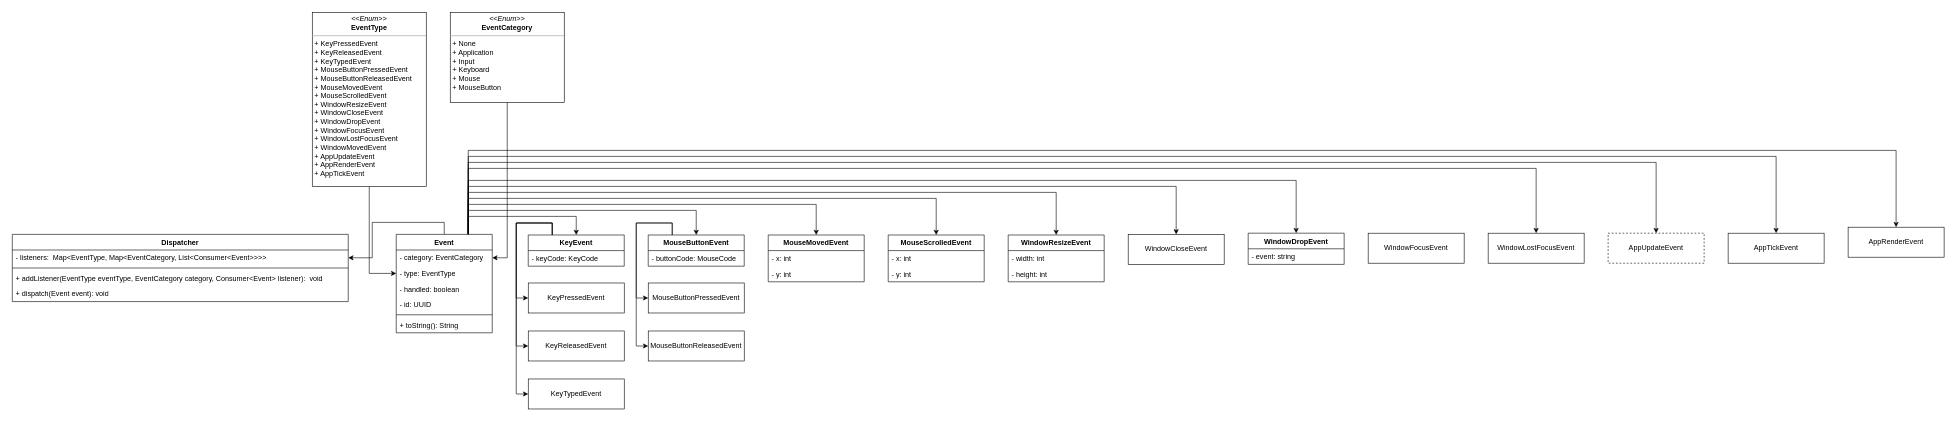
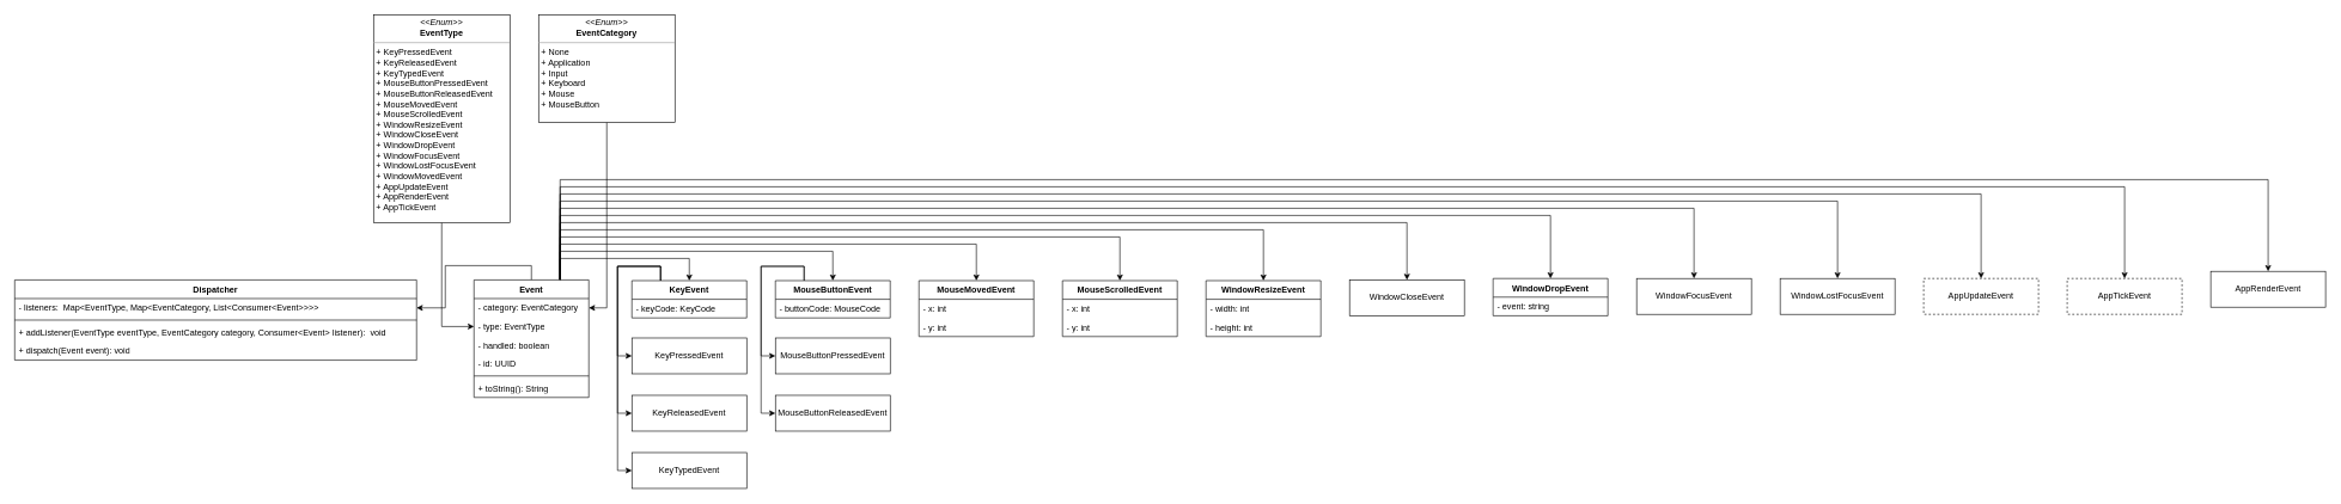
  <mxCell id="0" />
  <mxCell id="1" parent="0" />
  <mxCell id="2" style="edgeStyle=orthogonalEdgeStyle;rounded=0;orthogonalLoop=1;jettySize=auto;html=1;exitX=0.5;exitY=0;exitDx=0;exitDy=0;entryX=1;entryY=0.5;entryDx=0;entryDy=0;" edge="1" parent="1" source="15" target="23"><mxGeometry relative="1" as="geometry" /></mxCell>
  <mxCell id="3" style="edgeStyle=orthogonalEdgeStyle;rounded=0;orthogonalLoop=1;jettySize=auto;html=1;exitX=0.75;exitY=0;exitDx=0;exitDy=0;entryX=0.5;entryY=0;entryDx=0;entryDy=0;" edge="1" parent="1" source="15" target="34"><mxGeometry relative="1" as="geometry"><Array as="points"><mxPoint x="780" y="360" /><mxPoint x="960" y="360" /></Array></mxGeometry></mxCell>
  <mxCell id="4" style="edgeStyle=orthogonalEdgeStyle;rounded=0;orthogonalLoop=1;jettySize=auto;html=1;exitX=0.75;exitY=0;exitDx=0;exitDy=0;entryX=0.5;entryY=0;entryDx=0;entryDy=0;" edge="1" parent="1" source="15" target="38"><mxGeometry relative="1" as="geometry"><Array as="points"><mxPoint x="780" y="350" /><mxPoint x="1160" y="350" /></Array></mxGeometry></mxCell>
  <mxCell id="5" style="edgeStyle=orthogonalEdgeStyle;rounded=0;orthogonalLoop=1;jettySize=auto;html=1;exitX=0.75;exitY=0;exitDx=0;exitDy=0;entryX=0.5;entryY=0;entryDx=0;entryDy=0;" edge="1" parent="1" source="15" target="40"><mxGeometry relative="1" as="geometry"><Array as="points"><mxPoint x="780" y="340" /><mxPoint x="1360" y="340" /></Array></mxGeometry></mxCell>
  <mxCell id="6" style="edgeStyle=orthogonalEdgeStyle;rounded=0;orthogonalLoop=1;jettySize=auto;html=1;exitX=0.75;exitY=0;exitDx=0;exitDy=0;entryX=0.5;entryY=0;entryDx=0;entryDy=0;" edge="1" parent="1" source="15" target="48"><mxGeometry relative="1" as="geometry"><Array as="points"><mxPoint x="780" y="330" /><mxPoint x="1560" y="330" /></Array></mxGeometry></mxCell>
  <mxCell id="7" style="edgeStyle=orthogonalEdgeStyle;rounded=0;orthogonalLoop=1;jettySize=auto;html=1;exitX=0.75;exitY=0;exitDx=0;exitDy=0;entryX=0.5;entryY=0;entryDx=0;entryDy=0;" edge="1" parent="1" source="15" target="51"><mxGeometry relative="1" as="geometry"><Array as="points"><mxPoint x="780" y="320" /><mxPoint x="1760" y="320" /></Array></mxGeometry></mxCell>
  <mxCell id="8" style="edgeStyle=orthogonalEdgeStyle;rounded=0;orthogonalLoop=1;jettySize=auto;html=1;exitX=0.75;exitY=0;exitDx=0;exitDy=0;entryX=0.5;entryY=0;entryDx=0;entryDy=0;" edge="1" parent="1" source="15" target="56"><mxGeometry relative="1" as="geometry"><Array as="points"><mxPoint x="780" y="310" /><mxPoint x="1960" y="310" /></Array></mxGeometry></mxCell>
  <mxCell id="9" style="edgeStyle=orthogonalEdgeStyle;rounded=0;orthogonalLoop=1;jettySize=auto;html=1;exitX=0.75;exitY=0;exitDx=0;exitDy=0;entryX=0.5;entryY=0;entryDx=0;entryDy=0;" edge="1" parent="1" source="15" target="54"><mxGeometry relative="1" as="geometry"><Array as="points"><mxPoint x="780" y="300" /><mxPoint x="2160" y="300" /></Array></mxGeometry></mxCell>
+ <mxCell id="10" style="edgeStyle=orthogonalEdgeStyle;rounded=0;orthogonalLoop=1;jettySize=auto;html=1;exitX=0.75;exitY=0;exitDx=0;exitDy=0;entryX=0.5;entryY=0;entryDx=0;entryDy=0;" edge="1" parent="1" source="15" target="57"><mxGeometry relative="1" as="geometry"><Array as="points"><mxPoint x="780" y="290" /><mxPoint x="2360" y="290" /></Array></mxGeometry></mxCell>
  <mxCell id="11" style="edgeStyle=orthogonalEdgeStyle;rounded=0;orthogonalLoop=1;jettySize=auto;html=1;exitX=0.75;exitY=0;exitDx=0;exitDy=0;entryX=0.5;entryY=0;entryDx=0;entryDy=0;" edge="1" parent="1" source="15" target="58"><mxGeometry relative="1" as="geometry"><Array as="points"><mxPoint x="780" y="280" /><mxPoint x="2560" y="280" /></Array></mxGeometry></mxCell>
  <mxCell id="12" style="edgeStyle=orthogonalEdgeStyle;rounded=0;orthogonalLoop=1;jettySize=auto;html=1;exitX=0.75;exitY=0;exitDx=0;exitDy=0;entryX=0.5;entryY=0;entryDx=0;entryDy=0;" edge="1" parent="1" source="15" target="59"><mxGeometry relative="1" as="geometry"><Array as="points"><mxPoint x="780" y="270" /><mxPoint x="2760" y="270" /></Array></mxGeometry></mxCell>
  <mxCell id="13" style="edgeStyle=orthogonalEdgeStyle;rounded=0;orthogonalLoop=1;jettySize=auto;html=1;exitX=0.75;exitY=0;exitDx=0;exitDy=0;entryX=0.5;entryY=0;entryDx=0;entryDy=0;" edge="1" parent="1" source="15" target="60"><mxGeometry relative="1" as="geometry"><Array as="points"><mxPoint x="780" y="260" /><mxPoint x="2960" y="260" /></Array></mxGeometry></mxCell>
  <mxCell id="14" style="edgeStyle=orthogonalEdgeStyle;rounded=0;orthogonalLoop=1;jettySize=auto;html=1;exitX=0.75;exitY=0;exitDx=0;exitDy=0;entryX=0.5;entryY=0;entryDx=0;entryDy=0;" edge="1" parent="1" source="15" target="61"><mxGeometry relative="1" as="geometry"><Array as="points"><mxPoint x="780" y="250" /><mxPoint x="3160" y="250" /></Array></mxGeometry></mxCell>
  <mxCell id="15" value="Event" style="swimlane;fontStyle=1;align=center;verticalAlign=top;childLayout=stackLayout;horizontal=1;startSize=26;horizontalStack=0;resizeParent=1;resizeParentMax=0;resizeLast=0;collapsible=1;marginBottom=0;whiteSpace=wrap;html=1;" parent="1" vertex="1"><mxGeometry x="660" y="390" width="160" height="164" as="geometry" /></mxCell>
  <mxCell id="16" value="- category: EventCategory" style="text;strokeColor=none;fillColor=none;align=left;verticalAlign=top;spacingLeft=4;spacingRight=4;overflow=hidden;rotatable=0;points=[[0,0.5],[1,0.5]];portConstraint=eastwest;whiteSpace=wrap;html=1;" parent="15" vertex="1"><mxGeometry y="26" width="160" height="26" as="geometry" /></mxCell>
  <mxCell id="17" value="- type: EventType" style="text;strokeColor=none;fillColor=none;align=left;verticalAlign=top;spacingLeft=4;spacingRight=4;overflow=hidden;rotatable=0;points=[[0,0.5],[1,0.5]];portConstraint=eastwest;whiteSpace=wrap;html=1;" parent="15" vertex="1"><mxGeometry y="52" width="160" height="26" as="geometry" /></mxCell>
  <mxCell id="18" value="- handled: boolean" style="text;strokeColor=none;fillColor=none;align=left;verticalAlign=top;spacingLeft=4;spacingRight=4;overflow=hidden;rotatable=0;points=[[0,0.5],[1,0.5]];portConstraint=eastwest;whiteSpace=wrap;html=1;" parent="15" vertex="1"><mxGeometry y="78" width="160" height="26" as="geometry" /></mxCell>
  <mxCell id="19" value="- id: UUID" style="text;strokeColor=none;fillColor=none;align=left;verticalAlign=top;spacingLeft=4;spacingRight=4;overflow=hidden;rotatable=0;points=[[0,0.5],[1,0.5]];portConstraint=eastwest;whiteSpace=wrap;html=1;" vertex="1" parent="15"><mxGeometry y="104" width="160" height="26" as="geometry" /></mxCell>
  <mxCell id="20" value="" style="line;strokeWidth=1;fillColor=none;align=left;verticalAlign=middle;spacingTop=-1;spacingLeft=3;spacingRight=3;rotatable=0;labelPosition=right;points=[];portConstraint=eastwest;strokeColor=inherit;" parent="15" vertex="1"><mxGeometry y="130" width="160" height="8" as="geometry" /></mxCell>
  <mxCell id="21" value="+ toString(): String" style="text;strokeColor=none;fillColor=none;align=left;verticalAlign=top;spacingLeft=4;spacingRight=4;overflow=hidden;rotatable=0;points=[[0,0.5],[1,0.5]];portConstraint=eastwest;whiteSpace=wrap;html=1;" parent="15" vertex="1"><mxGeometry y="138" width="160" height="26" as="geometry" /></mxCell>
  <mxCell id="22" value="Dispatcher" style="swimlane;fontStyle=1;align=center;verticalAlign=top;childLayout=stackLayout;horizontal=1;startSize=26;horizontalStack=0;resizeParent=1;resizeParentMax=0;resizeLast=0;collapsible=1;marginBottom=0;whiteSpace=wrap;html=1;" parent="1" vertex="1"><mxGeometry x="20" y="390" width="560" height="112" as="geometry" /></mxCell>
  <mxCell id="23" value="- listeners:&amp;nbsp; Map&amp;lt;EventType, Map&amp;lt;EventCategory, List&amp;lt;Consumer&amp;lt;Event&amp;gt;&amp;gt;&amp;gt;&amp;gt;" style="text;strokeColor=none;fillColor=none;align=left;verticalAlign=top;spacingLeft=4;spacingRight=4;overflow=hidden;rotatable=0;points=[[0,0.5],[1,0.5]];portConstraint=eastwest;whiteSpace=wrap;html=1;" parent="22" vertex="1"><mxGeometry y="26" width="560" height="26" as="geometry" /></mxCell>
  <mxCell id="24" value="" style="line;strokeWidth=1;fillColor=none;align=left;verticalAlign=middle;spacingTop=-1;spacingLeft=3;spacingRight=3;rotatable=0;labelPosition=right;points=[];portConstraint=eastwest;strokeColor=inherit;" parent="22" vertex="1"><mxGeometry y="52" width="560" height="8" as="geometry" /></mxCell>
  <mxCell id="25" value="+ addListener(EventType eventType, EventCategory category, Consumer&amp;lt;Event&amp;gt; listener):&amp;nbsp; void" style="text;strokeColor=none;fillColor=none;align=left;verticalAlign=top;spacingLeft=4;spacingRight=4;overflow=hidden;rotatable=0;points=[[0,0.5],[1,0.5]];portConstraint=eastwest;whiteSpace=wrap;html=1;" parent="22" vertex="1"><mxGeometry y="60" width="560" height="26" as="geometry" /></mxCell>
  <mxCell id="26" value="+ dispatch(Event event): void" style="text;strokeColor=none;fillColor=none;align=left;verticalAlign=top;spacingLeft=4;spacingRight=4;overflow=hidden;rotatable=0;points=[[0,0.5],[1,0.5]];portConstraint=eastwest;whiteSpace=wrap;html=1;" parent="22" vertex="1"><mxGeometry y="86" width="560" height="26" as="geometry" /></mxCell>
  <mxCell id="27" style="edgeStyle=orthogonalEdgeStyle;rounded=0;orthogonalLoop=1;jettySize=auto;html=1;exitX=0.5;exitY=1;exitDx=0;exitDy=0;entryX=0;entryY=0.5;entryDx=0;entryDy=0;" edge="1" parent="1" source="28" target="17"><mxGeometry relative="1" as="geometry" /></mxCell>
  <mxCell id="28" value="&lt;p style=&quot;margin:0px;margin-top:4px;text-align:center;&quot;&gt;&lt;i&gt;&amp;lt;&amp;lt;Enum&amp;gt;&amp;gt;&lt;/i&gt;&lt;br&gt;&lt;b&gt;EventType&lt;/b&gt;&lt;/p&gt;&lt;hr size=&quot;1&quot;&gt;&lt;p style=&quot;margin:0px;margin-left:4px;&quot;&gt;+ KeyPressedEvent&lt;/p&gt;&lt;p style=&quot;margin:0px;margin-left:4px;&quot;&gt;+ KeyReleasedEvent&lt;/p&gt;&lt;p style=&quot;margin:0px;margin-left:4px;&quot;&gt;+ KeyTypedEvent&lt;/p&gt;&lt;p style=&quot;margin:0px;margin-left:4px;&quot;&gt;+ MouseButtonPressedEvent&lt;/p&gt;&lt;p style=&quot;margin:0px;margin-left:4px;&quot;&gt;+ MouseButtonReleasedEvent&lt;/p&gt;&lt;p style=&quot;margin:0px;margin-left:4px;&quot;&gt;+ MouseMovedEvent&lt;/p&gt;&lt;p style=&quot;margin:0px;margin-left:4px;&quot;&gt;+ MouseScrolledEvent&lt;/p&gt;&lt;p style=&quot;margin:0px;margin-left:4px;&quot;&gt;+ WindowResizeEvent&lt;/p&gt;&lt;p style=&quot;margin:0px;margin-left:4px;&quot;&gt;+ WindowCloseEvent&lt;/p&gt;&lt;p style=&quot;margin:0px;margin-left:4px;&quot;&gt;+ WindowDropEvent&lt;/p&gt;&lt;p style=&quot;margin:0px;margin-left:4px;&quot;&gt;+ WindowFocusEvent&lt;/p&gt;&lt;p style=&quot;margin:0px;margin-left:4px;&quot;&gt;+ WindowLostFocusEvent&lt;/p&gt;&lt;p style=&quot;margin:0px;margin-left:4px;&quot;&gt;+ WindowMovedEvent&lt;/p&gt;&lt;p style=&quot;margin:0px;margin-left:4px;&quot;&gt;+ AppUpdateEvent&lt;/p&gt;&lt;p style=&quot;margin:0px;margin-left:4px;&quot;&gt;+ AppRenderEvent&lt;/p&gt;&lt;p style=&quot;margin:0px;margin-left:4px;&quot;&gt;+ AppTickEvent&lt;/p&gt;" style="verticalAlign=top;align=left;overflow=fill;fontSize=12;fontFamily=Helvetica;html=1;whiteSpace=wrap;" vertex="1" parent="1"><mxGeometry x="520" y="20" width="190" height="290" as="geometry" /></mxCell>
  <mxCell id="29" style="edgeStyle=orthogonalEdgeStyle;rounded=0;orthogonalLoop=1;jettySize=auto;html=1;exitX=0.5;exitY=1;exitDx=0;exitDy=0;entryX=1;entryY=0.5;entryDx=0;entryDy=0;" edge="1" parent="1" source="30" target="16"><mxGeometry relative="1" as="geometry" /></mxCell>
  <mxCell id="30" value="&lt;p style=&quot;margin:0px;margin-top:4px;text-align:center;&quot;&gt;&lt;i&gt;&amp;lt;&amp;lt;Enum&amp;gt;&amp;gt;&lt;/i&gt;&lt;br&gt;&lt;b&gt;EventCategory&lt;/b&gt;&lt;/p&gt;&lt;hr size=&quot;1&quot;&gt;&lt;p style=&quot;margin:0px;margin-left:4px;&quot;&gt;+ None&lt;/p&gt;&lt;p style=&quot;margin:0px;margin-left:4px;&quot;&gt;+ Application&lt;/p&gt;&lt;p style=&quot;margin:0px;margin-left:4px;&quot;&gt;+ Input&lt;/p&gt;&lt;p style=&quot;margin:0px;margin-left:4px;&quot;&gt;+ Keyboard&lt;/p&gt;&lt;p style=&quot;margin:0px;margin-left:4px;&quot;&gt;+ Mouse&lt;/p&gt;&lt;p style=&quot;margin:0px;margin-left:4px;&quot;&gt;+ MouseButton&lt;/p&gt;" style="verticalAlign=top;align=left;overflow=fill;fontSize=12;fontFamily=Helvetica;html=1;whiteSpace=wrap;" vertex="1" parent="1"><mxGeometry x="750" y="20" width="190" height="150" as="geometry" /></mxCell>
  <mxCell id="31" style="edgeStyle=orthogonalEdgeStyle;rounded=0;orthogonalLoop=1;jettySize=auto;html=1;exitX=0.25;exitY=0;exitDx=0;exitDy=0;entryX=0;entryY=0.5;entryDx=0;entryDy=0;" edge="1" parent="1" source="34" target="43"><mxGeometry relative="1" as="geometry"><Array as="points"><mxPoint x="920" y="371" /><mxPoint x="860" y="371" /><mxPoint x="860" y="496" /></Array></mxGeometry></mxCell>
  <mxCell id="32" style="edgeStyle=orthogonalEdgeStyle;rounded=0;orthogonalLoop=1;jettySize=auto;html=1;exitX=0.25;exitY=0;exitDx=0;exitDy=0;entryX=0;entryY=0.5;entryDx=0;entryDy=0;" edge="1" parent="1" source="34" target="44"><mxGeometry relative="1" as="geometry"><Array as="points"><mxPoint x="920" y="371" /><mxPoint x="860" y="371" /><mxPoint x="860" y="576" /></Array></mxGeometry></mxCell>
  <mxCell id="33" style="edgeStyle=orthogonalEdgeStyle;rounded=0;orthogonalLoop=1;jettySize=auto;html=1;exitX=0.25;exitY=0;exitDx=0;exitDy=0;entryX=0;entryY=0.5;entryDx=0;entryDy=0;" edge="1" parent="1" source="34" target="45"><mxGeometry relative="1" as="geometry"><Array as="points"><mxPoint x="920" y="371" /><mxPoint x="860" y="371" /><mxPoint x="860" y="656" /></Array></mxGeometry></mxCell>
  <mxCell id="34" value="KeyEvent" style="swimlane;fontStyle=1;align=center;verticalAlign=top;childLayout=stackLayout;horizontal=1;startSize=26;horizontalStack=0;resizeParent=1;resizeParentMax=0;resizeLast=0;collapsible=1;marginBottom=0;whiteSpace=wrap;html=1;" vertex="1" parent="1"><mxGeometry x="880" y="391" width="160" height="52" as="geometry" /></mxCell>
  <mxCell id="35" value="- keyCode: KeyCode" style="text;strokeColor=none;fillColor=none;align=left;verticalAlign=top;spacingLeft=4;spacingRight=4;overflow=hidden;rotatable=0;points=[[0,0.5],[1,0.5]];portConstraint=eastwest;whiteSpace=wrap;html=1;" vertex="1" parent="34"><mxGeometry y="26" width="160" height="26" as="geometry" /></mxCell>
  <mxCell id="36" style="edgeStyle=orthogonalEdgeStyle;rounded=0;orthogonalLoop=1;jettySize=auto;html=1;exitX=0.25;exitY=0;exitDx=0;exitDy=0;entryX=0;entryY=0.5;entryDx=0;entryDy=0;" edge="1" parent="1" source="38" target="46"><mxGeometry relative="1" as="geometry"><Array as="points"><mxPoint x="1120" y="371" /><mxPoint x="1060" y="371" /><mxPoint x="1060" y="496" /></Array></mxGeometry></mxCell>
  <mxCell id="37" style="edgeStyle=orthogonalEdgeStyle;rounded=0;orthogonalLoop=1;jettySize=auto;html=1;exitX=0.25;exitY=0;exitDx=0;exitDy=0;entryX=0;entryY=0.5;entryDx=0;entryDy=0;" edge="1" parent="1" source="38" target="47"><mxGeometry relative="1" as="geometry"><Array as="points"><mxPoint x="1120" y="371" /><mxPoint x="1060" y="371" /><mxPoint x="1060" y="576" /></Array></mxGeometry></mxCell>
  <mxCell id="38" value="MouseButtonEvent" style="swimlane;fontStyle=1;align=center;verticalAlign=top;childLayout=stackLayout;horizontal=1;startSize=26;horizontalStack=0;resizeParent=1;resizeParentMax=0;resizeLast=0;collapsible=1;marginBottom=0;whiteSpace=wrap;html=1;" vertex="1" parent="1"><mxGeometry x="1080" y="391" width="160" height="52" as="geometry" /></mxCell>
  <mxCell id="39" value="- buttonCode: MouseCode" style="text;strokeColor=none;fillColor=none;align=left;verticalAlign=top;spacingLeft=4;spacingRight=4;overflow=hidden;rotatable=0;points=[[0,0.5],[1,0.5]];portConstraint=eastwest;whiteSpace=wrap;html=1;" vertex="1" parent="38"><mxGeometry y="26" width="160" height="26" as="geometry" /></mxCell>
  <mxCell id="40" value="MouseMovedEvent" style="swimlane;fontStyle=1;align=center;verticalAlign=top;childLayout=stackLayout;horizontal=1;startSize=26;horizontalStack=0;resizeParent=1;resizeParentMax=0;resizeLast=0;collapsible=1;marginBottom=0;whiteSpace=wrap;html=1;" vertex="1" parent="1"><mxGeometry x="1280" y="391" width="160" height="78" as="geometry" /></mxCell>
  <mxCell id="41" value="- x: int" style="text;strokeColor=none;fillColor=none;align=left;verticalAlign=top;spacingLeft=4;spacingRight=4;overflow=hidden;rotatable=0;points=[[0,0.5],[1,0.5]];portConstraint=eastwest;whiteSpace=wrap;html=1;" vertex="1" parent="40"><mxGeometry y="26" width="160" height="26" as="geometry" /></mxCell>
  <mxCell id="42" value="- y: int" style="text;strokeColor=none;fillColor=none;align=left;verticalAlign=top;spacingLeft=4;spacingRight=4;overflow=hidden;rotatable=0;points=[[0,0.5],[1,0.5]];portConstraint=eastwest;whiteSpace=wrap;html=1;" vertex="1" parent="40"><mxGeometry y="52" width="160" height="26" as="geometry" /></mxCell>
  <mxCell id="43" value="KeyPressedEvent" style="html=1;whiteSpace=wrap;" vertex="1" parent="1"><mxGeometry x="880" y="471" width="160" height="50" as="geometry" /></mxCell>
  <mxCell id="44" value="KeyReleasedEvent" style="html=1;whiteSpace=wrap;" vertex="1" parent="1"><mxGeometry x="880" y="551" width="160" height="50" as="geometry" /></mxCell>
  <mxCell id="45" value="KeyTypedEvent" style="html=1;whiteSpace=wrap;" vertex="1" parent="1"><mxGeometry x="880" y="631" width="160" height="50" as="geometry" /></mxCell>
  <mxCell id="46" value="MouseButtonPressedEvent" style="html=1;whiteSpace=wrap;" vertex="1" parent="1"><mxGeometry x="1080" y="471" width="160" height="50" as="geometry" /></mxCell>
  <mxCell id="47" value="MouseButtonReleasedEvent" style="html=1;whiteSpace=wrap;" vertex="1" parent="1"><mxGeometry x="1080" y="551" width="160" height="50" as="geometry" /></mxCell>
  <mxCell id="48" value="MouseScrolledEvent" style="swimlane;fontStyle=1;align=center;verticalAlign=top;childLayout=stackLayout;horizontal=1;startSize=26;horizontalStack=0;resizeParent=1;resizeParentMax=0;resizeLast=0;collapsible=1;marginBottom=0;whiteSpace=wrap;html=1;" vertex="1" parent="1"><mxGeometry x="1480" y="391" width="160" height="78" as="geometry" /></mxCell>
  <mxCell id="49" value="- x: int" style="text;strokeColor=none;fillColor=none;align=left;verticalAlign=top;spacingLeft=4;spacingRight=4;overflow=hidden;rotatable=0;points=[[0,0.5],[1,0.5]];portConstraint=eastwest;whiteSpace=wrap;html=1;" vertex="1" parent="48"><mxGeometry y="26" width="160" height="26" as="geometry" /></mxCell>
  <mxCell id="50" value="- y: int" style="text;strokeColor=none;fillColor=none;align=left;verticalAlign=top;spacingLeft=4;spacingRight=4;overflow=hidden;rotatable=0;points=[[0,0.5],[1,0.5]];portConstraint=eastwest;whiteSpace=wrap;html=1;" vertex="1" parent="48"><mxGeometry y="52" width="160" height="26" as="geometry" /></mxCell>
  <mxCell id="51" value="WindowResizeEvent" style="swimlane;fontStyle=1;align=center;verticalAlign=top;childLayout=stackLayout;horizontal=1;startSize=26;horizontalStack=0;resizeParent=1;resizeParentMax=0;resizeLast=0;collapsible=1;marginBottom=0;whiteSpace=wrap;html=1;" vertex="1" parent="1"><mxGeometry x="1680" y="391" width="160" height="78" as="geometry" /></mxCell>
  <mxCell id="52" value="- width: int" style="text;strokeColor=none;fillColor=none;align=left;verticalAlign=top;spacingLeft=4;spacingRight=4;overflow=hidden;rotatable=0;points=[[0,0.5],[1,0.5]];portConstraint=eastwest;whiteSpace=wrap;html=1;" vertex="1" parent="51"><mxGeometry y="26" width="160" height="26" as="geometry" /></mxCell>
  <mxCell id="53" value="- height: int" style="text;strokeColor=none;fillColor=none;align=left;verticalAlign=top;spacingLeft=4;spacingRight=4;overflow=hidden;rotatable=0;points=[[0,0.5],[1,0.5]];portConstraint=eastwest;whiteSpace=wrap;html=1;" vertex="1" parent="51"><mxGeometry y="52" width="160" height="26" as="geometry" /></mxCell>
  <mxCell id="54" value="WindowDropEvent" style="swimlane;fontStyle=1;align=center;verticalAlign=top;childLayout=stackLayout;horizontal=1;startSize=26;horizontalStack=0;resizeParent=1;resizeParentMax=0;resizeLast=0;collapsible=1;marginBottom=0;whiteSpace=wrap;html=1;" vertex="1" parent="1"><mxGeometry x="2080" y="388" width="160" height="52" as="geometry" /></mxCell>
  <mxCell id="55" value="- event: string" style="text;strokeColor=none;fillColor=none;align=left;verticalAlign=top;spacingLeft=4;spacingRight=4;overflow=hidden;rotatable=0;points=[[0,0.5],[1,0.5]];portConstraint=eastwest;whiteSpace=wrap;html=1;" vertex="1" parent="54"><mxGeometry y="26" width="160" height="26" as="geometry" /></mxCell>
  <mxCell id="56" value="WindowCloseEvent" style="html=1;whiteSpace=wrap;" vertex="1" parent="1"><mxGeometry x="1880" y="390" width="160" height="50" as="geometry" /></mxCell>
  <mxCell id="57" value="WindowFocusEvent" style="html=1;whiteSpace=wrap;" vertex="1" parent="1"><mxGeometry x="2280" y="388" width="160" height="50" as="geometry" /></mxCell>
  <mxCell id="58" value="WindowLostFocusEvent" style="html=1;whiteSpace=wrap;" vertex="1" parent="1"><mxGeometry x="2480" y="388" width="160" height="50" as="geometry" /></mxCell>
  <mxCell id="59" value="AppUpdateEvent" style="html=1;whiteSpace=wrap;dashed=1;" vertex="1" parent="1"><mxGeometry x="2680" y="388" width="160" height="50" as="geometry" /></mxCell>
- <mxCell id="60" value="AppTickEvent" style="html=1;whiteSpace=wrap;" vertex="1" parent="1"><mxGeometry x="2880" y="388" width="160" height="50" as="geometry" /></mxCell>
+ <mxCell id="60" value="AppTickEvent" style="html=1;whiteSpace=wrap;dashed=1;" vertex="1" parent="1"><mxGeometry x="2880" y="388" width="160" height="50" as="geometry" /></mxCell>
  <mxCell id="61" value="AppRenderEvent" style="html=1;whiteSpace=wrap;" vertex="1" parent="1"><mxGeometry x="3080" y="378" width="160" height="50" as="geometry" /></mxCell>
